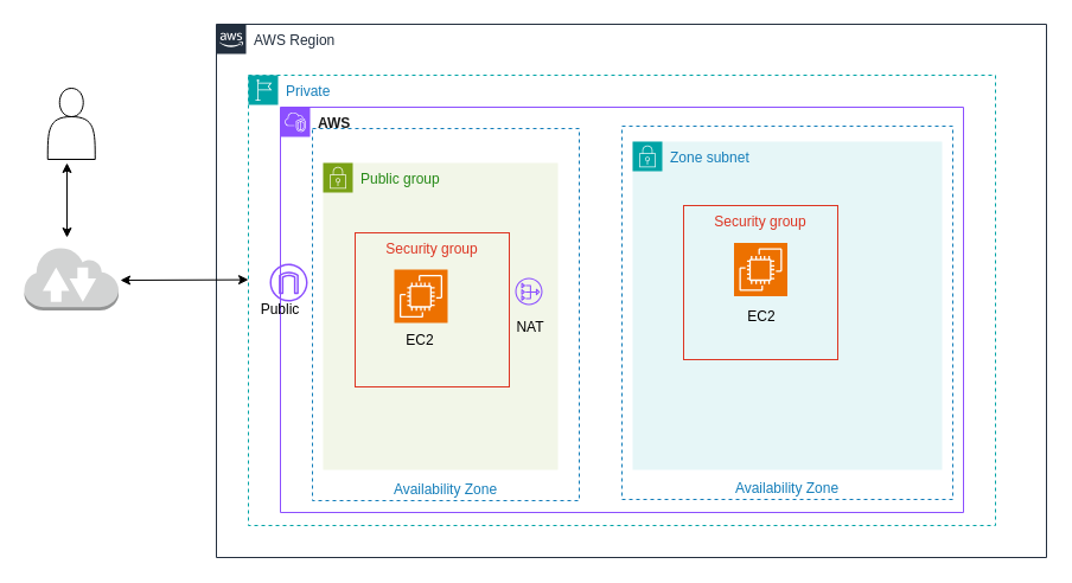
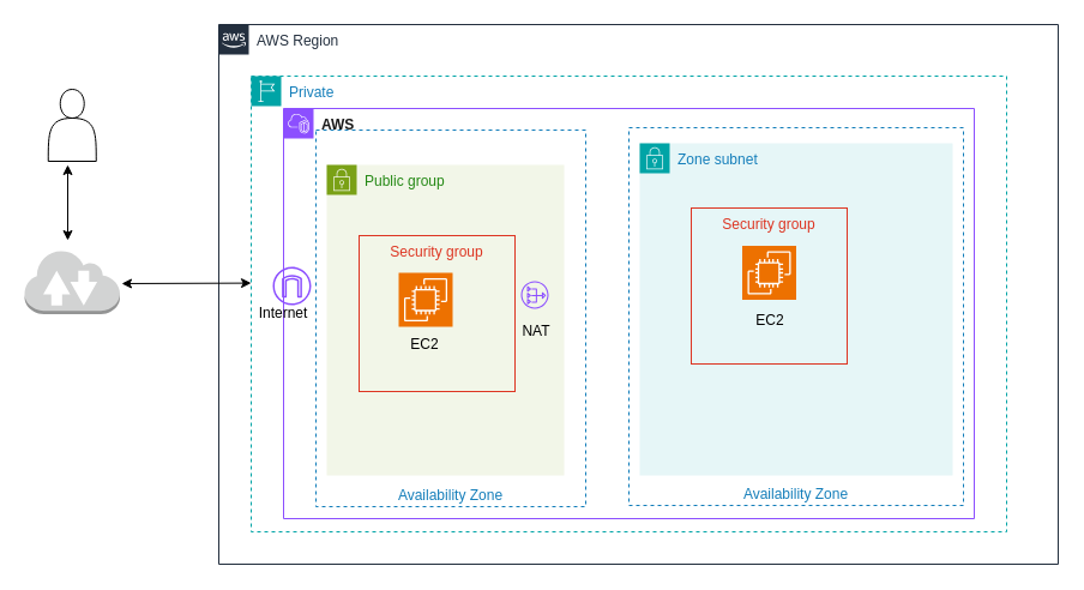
  <mxCell id="0" />
  <mxCell id="1" parent="0" />
  <mxCell id="2" value="AWS Region" style="points=[[0,0],[0.25,0],[0.5,0],[0.75,0],[1,0],[1,0.25],[1,0.5],[1,0.75],[1,1],[0.75,1],[0.5,1],[0.25,1],[0,1],[0,0.75],[0,0.5],[0,0.25]];outlineConnect=0;gradientColor=none;html=1;whiteSpace=wrap;fontSize=12;fontStyle=0;container=1;pointerEvents=0;collapsible=0;recursiveResize=0;shape=mxgraph.aws4.group;grIcon=mxgraph.aws4.group_aws_cloud_alt;strokeColor=#232F3E;fillColor=none;verticalAlign=top;align=left;spacingLeft=30;fontColor=#232F3E;dashed=0;" vertex="1" parent="1"><mxGeometry x="182" y="20" width="700" height="450" as="geometry" /></mxCell>
  <mxCell id="3" value="Private" style="points=[[0,0],[0.25,0],[0.5,0],[0.75,0],[1,0],[1,0.25],[1,0.5],[1,0.75],[1,1],[0.75,1],[0.5,1],[0.25,1],[0,1],[0,0.75],[0,0.5],[0,0.25]];outlineConnect=0;gradientColor=none;html=1;whiteSpace=wrap;fontSize=12;fontStyle=0;container=1;pointerEvents=0;collapsible=0;recursiveResize=0;shape=mxgraph.aws4.group;grIcon=mxgraph.aws4.group_region;strokeColor=#00A4A6;fillColor=none;verticalAlign=top;align=left;spacingLeft=30;fontColor=#147EBA;dashed=1;" vertex="1" parent="2"><mxGeometry x="27" y="43" width="630" height="380" as="geometry" /></mxCell>
  <mxCell id="4" value="&lt;font color=&quot;#1a1a1a&quot;&gt;&lt;b&gt;AWS&lt;/b&gt;&lt;/font&gt;" style="points=[[0,0],[0.25,0],[0.5,0],[0.75,0],[1,0],[1,0.25],[1,0.5],[1,0.75],[1,1],[0.75,1],[0.5,1],[0.25,1],[0,1],[0,0.75],[0,0.5],[0,0.25]];outlineConnect=0;gradientColor=none;html=1;whiteSpace=wrap;fontSize=12;fontStyle=0;container=1;pointerEvents=0;collapsible=0;recursiveResize=0;shape=mxgraph.aws4.group;grIcon=mxgraph.aws4.group_vpc2;strokeColor=#8C4FFF;fillColor=none;verticalAlign=top;align=left;spacingLeft=30;fontColor=#AAB7B8;dashed=0;" vertex="1" parent="3"><mxGeometry x="27" y="27" width="576" height="342" as="geometry" /></mxCell>
  <mxCell id="5" value="Availability Zone" style="fillColor=none;strokeColor=#147EBA;dashed=1;verticalAlign=bottom;fontStyle=0;fontColor=#147EBA;whiteSpace=wrap;html=1;" vertex="1" parent="4"><mxGeometry x="27" y="18" width="225" height="314" as="geometry" /></mxCell>
  <mxCell id="6" value="Zone subnet" style="points=[[0,0],[0.25,0],[0.5,0],[0.75,0],[1,0],[1,0.25],[1,0.5],[1,0.75],[1,1],[0.75,1],[0.5,1],[0.25,1],[0,1],[0,0.75],[0,0.5],[0,0.25]];outlineConnect=0;gradientColor=none;html=1;whiteSpace=wrap;fontSize=12;fontStyle=0;container=1;pointerEvents=0;collapsible=0;recursiveResize=0;shape=mxgraph.aws4.group;grIcon=mxgraph.aws4.group_security_group;grStroke=0;strokeColor=#00A4A6;fillColor=#E6F6F7;verticalAlign=top;align=left;spacingLeft=30;fontColor=#147EBA;dashed=0;" vertex="1" parent="4"><mxGeometry x="297" y="29" width="261" height="277" as="geometry" /></mxCell>
  <mxCell id="7" value="" style="sketch=0;points=[[0,0,0],[0.25,0,0],[0.5,0,0],[0.75,0,0],[1,0,0],[0,1,0],[0.25,1,0],[0.5,1,0],[0.75,1,0],[1,1,0],[0,0.25,0],[0,0.5,0],[0,0.75,0],[1,0.25,0],[1,0.5,0],[1,0.75,0]];outlineConnect=0;fontColor=#232F3E;fillColor=#ED7100;strokeColor=#ffffff;dashed=0;verticalLabelPosition=bottom;verticalAlign=top;align=center;html=1;fontSize=12;fontStyle=0;aspect=fixed;shape=mxgraph.aws4.resourceIcon;resIcon=mxgraph.aws4.ec2;" vertex="1" parent="6"><mxGeometry x="85.5" y="85.5" width="45" height="45" as="geometry" /></mxCell>
  <mxCell id="8" value="EC2" style="text;html=1;align=center;verticalAlign=middle;whiteSpace=wrap;rounded=0;" vertex="1" parent="6"><mxGeometry x="79" y="133" width="60" height="30" as="geometry" /></mxCell>
  <mxCell id="9" value="Security group" style="fillColor=none;strokeColor=#DD3522;verticalAlign=top;fontStyle=0;fontColor=#DD3522;whiteSpace=wrap;html=1;" vertex="1" parent="6"><mxGeometry x="43" y="54" width="130" height="130" as="geometry" /></mxCell>
  <mxCell id="10" value="Availability Zone" style="fillColor=none;strokeColor=#147EBA;dashed=1;verticalAlign=bottom;fontStyle=0;fontColor=#147EBA;whiteSpace=wrap;html=1;" vertex="1" parent="6"><mxGeometry x="-9" y="-13" width="279" height="315" as="geometry" /></mxCell>
  <mxCell id="11" value="Public group" style="points=[[0,0],[0.25,0],[0.5,0],[0.75,0],[1,0],[1,0.25],[1,0.5],[1,0.75],[1,1],[0.75,1],[0.5,1],[0.25,1],[0,1],[0,0.75],[0,0.5],[0,0.25]];outlineConnect=0;gradientColor=none;html=1;whiteSpace=wrap;fontSize=12;fontStyle=0;container=1;pointerEvents=0;collapsible=0;recursiveResize=0;shape=mxgraph.aws4.group;grIcon=mxgraph.aws4.group_security_group;grStroke=0;strokeColor=#7AA116;fillColor=#F2F6E8;verticalAlign=top;align=left;spacingLeft=30;fontColor=#248814;dashed=0;" vertex="1" parent="4"><mxGeometry x="36" y="47" width="198" height="259" as="geometry" /></mxCell>
  <mxCell id="12" value="" style="sketch=0;points=[[0,0,0],[0.25,0,0],[0.5,0,0],[0.75,0,0],[1,0,0],[0,1,0],[0.25,1,0],[0.5,1,0],[0.75,1,0],[1,1,0],[0,0.25,0],[0,0.5,0],[0,0.75,0],[1,0.25,0],[1,0.5,0],[1,0.75,0]];outlineConnect=0;fontColor=#232F3E;fillColor=#ED7100;strokeColor=#ffffff;dashed=0;verticalLabelPosition=bottom;verticalAlign=top;align=center;html=1;fontSize=12;fontStyle=0;aspect=fixed;shape=mxgraph.aws4.resourceIcon;resIcon=mxgraph.aws4.ec2;" vertex="1" parent="11"><mxGeometry x="60" y="90" width="45" height="45" as="geometry" /></mxCell>
  <mxCell id="13" value="EC2" style="text;html=1;align=center;verticalAlign=middle;whiteSpace=wrap;rounded=0;" vertex="1" parent="11"><mxGeometry x="52" y="135" width="60" height="30" as="geometry" /></mxCell>
  <mxCell id="14" value="Security group" style="fillColor=none;strokeColor=#DD3522;verticalAlign=top;fontStyle=0;fontColor=#DD3522;whiteSpace=wrap;html=1;" vertex="1" parent="11"><mxGeometry x="27" y="59" width="130" height="130" as="geometry" /></mxCell>
  <mxCell id="15" value="" style="sketch=0;outlineConnect=0;fontColor=#232F3E;gradientColor=none;fillColor=#8C4FFF;strokeColor=none;dashed=0;verticalLabelPosition=bottom;verticalAlign=top;align=center;html=1;fontSize=12;fontStyle=0;aspect=fixed;pointerEvents=1;shape=mxgraph.aws4.internet_gateway;" vertex="1" parent="4"><mxGeometry x="-9" y="132" width="32" height="32" as="geometry" /></mxCell>
- <mxCell id="16" value="Public" style="text;html=1;align=center;verticalAlign=middle;whiteSpace=wrap;rounded=0;" vertex="1" parent="4"><mxGeometry x="-30" y="156" width="60" height="30" as="geometry" /></mxCell>
+ <mxCell id="16" value="Internet" style="text;html=1;align=center;verticalAlign=middle;whiteSpace=wrap;rounded=0;" vertex="1" parent="4"><mxGeometry x="-30" y="156" width="60" height="30" as="geometry" /></mxCell>
  <mxCell id="17" value="" style="sketch=0;outlineConnect=0;fontColor=#232F3E;gradientColor=none;fillColor=#8C4FFF;strokeColor=none;dashed=0;verticalLabelPosition=bottom;verticalAlign=top;align=center;html=1;fontSize=12;fontStyle=0;aspect=fixed;pointerEvents=1;shape=mxgraph.aws4.nat_gateway;" vertex="1" parent="4"><mxGeometry x="198" y="144" width="23" height="23" as="geometry" /></mxCell>
  <mxCell id="18" value="NAT" style="text;html=1;align=center;verticalAlign=middle;whiteSpace=wrap;rounded=0;" vertex="1" parent="4"><mxGeometry x="181" y="171" width="60" height="30" as="geometry" /></mxCell>
  <mxCell id="19" value="" style="outlineConnect=0;dashed=0;verticalLabelPosition=bottom;verticalAlign=top;align=center;html=1;shape=mxgraph.aws3.internet_2;fillColor=#D2D3D3;gradientColor=none;" vertex="1" parent="1"><mxGeometry x="20" y="207.5" width="79.5" height="54" as="geometry" /></mxCell>
  <mxCell id="20" value="" style="shape=actor;whiteSpace=wrap;html=1;" vertex="1" parent="1"><mxGeometry x="39.75" y="74" width="40" height="60" as="geometry" /></mxCell>
  <mxCell id="21" value="" style="endArrow=classic;startArrow=classic;html=1;rounded=0;" edge="1" parent="1"><mxGeometry width="50" height="50" relative="1" as="geometry"><mxPoint y="200" as="sourcePoint" x="56" /><mxPoint y="137" as="targetPoint" x="56" /></mxGeometry></mxCell>
  <mxCell id="22" value="" style="endArrow=classic;startArrow=classic;html=1;rounded=0;" edge="1" parent="1"><mxGeometry width="50" height="50" relative="1" as="geometry"><mxPoint x="101" y="236" as="sourcePoint" /><mxPoint x="209" y="235.586" as="targetPoint" /></mxGeometry></mxCell>
